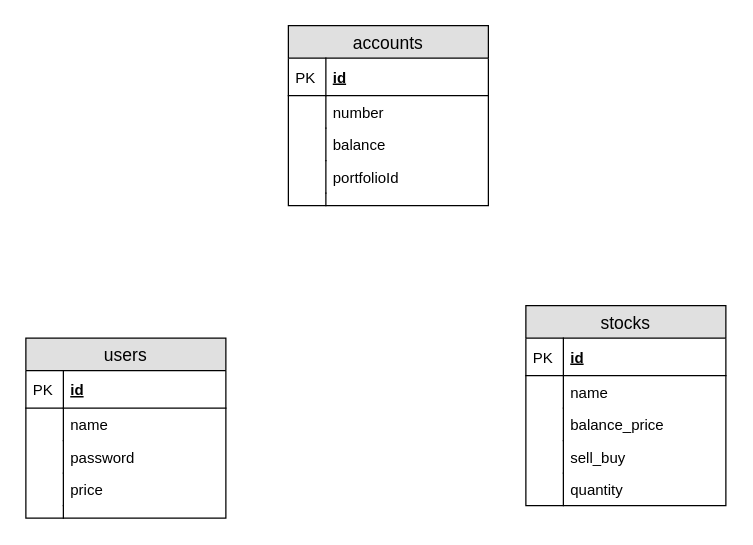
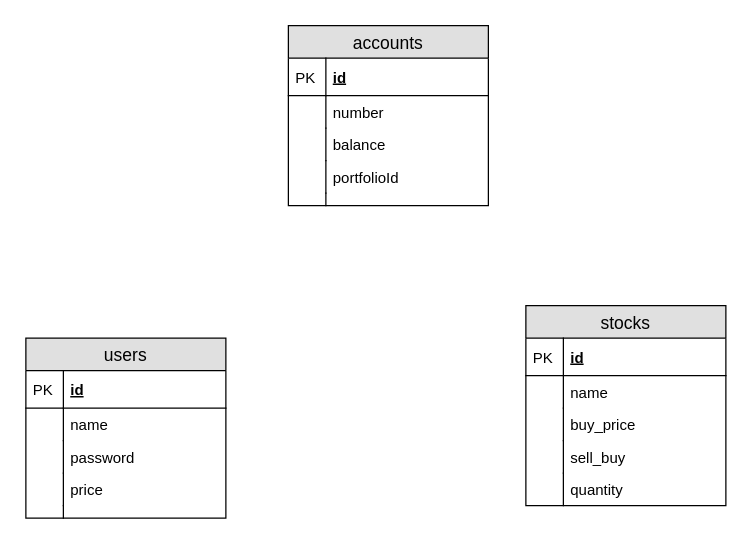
  <mxCell id="0" />
  <mxCell id="1" parent="0" />
  <mxCell id="2" value="users" style="swimlane;fontStyle=0;childLayout=stackLayout;horizontal=1;startSize=26;fillColor=#e0e0e0;horizontalStack=0;resizeParent=1;resizeParentMax=0;resizeLast=0;collapsible=1;marginBottom=0;swimlaneFillColor=#ffffff;align=center;fontSize=14;" vertex="1" parent="1"><mxGeometry x="20" y="270" width="160" height="144" as="geometry" /></mxCell>
  <mxCell id="3" value="id" style="shape=partialRectangle;top=0;left=0;right=0;bottom=1;align=left;verticalAlign=middle;fillColor=none;spacingLeft=34;spacingRight=4;overflow=hidden;rotatable=0;points=[[0,0.5],[1,0.5]];portConstraint=eastwest;dropTarget=0;fontStyle=5;fontSize=12;" vertex="1" parent="2"><mxGeometry y="26" width="160" height="30" as="geometry" /></mxCell>
  <mxCell id="4" value="PK" style="shape=partialRectangle;top=0;left=0;bottom=0;fillColor=none;align=left;verticalAlign=middle;spacingLeft=4;spacingRight=4;overflow=hidden;rotatable=0;points=[];portConstraint=eastwest;part=1;fontSize=12;" vertex="1" connectable="0" parent="3"><mxGeometry width="30" height="30" as="geometry" /></mxCell>
  <mxCell id="5" value="name" style="shape=partialRectangle;top=0;left=0;right=0;bottom=0;align=left;verticalAlign=top;fillColor=none;spacingLeft=34;spacingRight=4;overflow=hidden;rotatable=0;points=[[0,0.5],[1,0.5]];portConstraint=eastwest;dropTarget=0;fontSize=12;" vertex="1" parent="2"><mxGeometry y="56" width="160" height="26" as="geometry" /></mxCell>
  <mxCell id="6" value="" style="shape=partialRectangle;top=0;left=0;bottom=0;fillColor=none;align=left;verticalAlign=top;spacingLeft=4;spacingRight=4;overflow=hidden;rotatable=0;points=[];portConstraint=eastwest;part=1;fontSize=12;" vertex="1" connectable="0" parent="5"><mxGeometry width="30" height="26" as="geometry" /></mxCell>
  <mxCell id="7" value="password" style="shape=partialRectangle;top=0;left=0;right=0;bottom=0;align=left;verticalAlign=top;fillColor=none;spacingLeft=34;spacingRight=4;overflow=hidden;rotatable=0;points=[[0,0.5],[1,0.5]];portConstraint=eastwest;dropTarget=0;fontSize=12;" vertex="1" parent="2"><mxGeometry y="82" width="160" height="26" as="geometry" /></mxCell>
  <mxCell id="8" value="" style="shape=partialRectangle;top=0;left=0;bottom=0;fillColor=none;align=left;verticalAlign=top;spacingLeft=4;spacingRight=4;overflow=hidden;rotatable=0;points=[];portConstraint=eastwest;part=1;fontSize=12;" vertex="1" connectable="0" parent="7"><mxGeometry width="30" height="26" as="geometry" /></mxCell>
  <mxCell id="9" value="price" style="shape=partialRectangle;top=0;left=0;right=0;bottom=0;align=left;verticalAlign=top;fillColor=none;spacingLeft=34;spacingRight=4;overflow=hidden;rotatable=0;points=[[0,0.5],[1,0.5]];portConstraint=eastwest;dropTarget=0;fontSize=12;" vertex="1" parent="2"><mxGeometry y="108" width="160" height="26" as="geometry" /></mxCell>
  <mxCell id="10" value="" style="shape=partialRectangle;top=0;left=0;bottom=0;fillColor=none;align=left;verticalAlign=top;spacingLeft=4;spacingRight=4;overflow=hidden;rotatable=0;points=[];portConstraint=eastwest;part=1;fontSize=12;" vertex="1" connectable="0" parent="9"><mxGeometry width="30" height="26" as="geometry" /></mxCell>
  <mxCell id="11" value="" style="shape=partialRectangle;top=0;left=0;right=0;bottom=0;align=left;verticalAlign=top;fillColor=none;spacingLeft=34;spacingRight=4;overflow=hidden;rotatable=0;points=[[0,0.5],[1,0.5]];portConstraint=eastwest;dropTarget=0;fontSize=12;" vertex="1" parent="2"><mxGeometry y="134" width="160" height="10" as="geometry" /></mxCell>
  <mxCell id="12" value="" style="shape=partialRectangle;top=0;left=0;bottom=0;fillColor=none;align=left;verticalAlign=top;spacingLeft=4;spacingRight=4;overflow=hidden;rotatable=0;points=[];portConstraint=eastwest;part=1;fontSize=12;" vertex="1" connectable="0" parent="11"><mxGeometry width="30" height="10" as="geometry" /></mxCell>
  <mxCell id="13" value="accounts" style="swimlane;fontStyle=0;childLayout=stackLayout;horizontal=1;startSize=26;fillColor=#e0e0e0;horizontalStack=0;resizeParent=1;resizeParentMax=0;resizeLast=0;collapsible=1;marginBottom=0;swimlaneFillColor=#ffffff;align=center;fontSize=14;" vertex="1" parent="1"><mxGeometry x="230" y="20" width="160" height="144" as="geometry" /></mxCell>
  <mxCell id="14" value="id" style="shape=partialRectangle;top=0;left=0;right=0;bottom=1;align=left;verticalAlign=middle;fillColor=none;spacingLeft=34;spacingRight=4;overflow=hidden;rotatable=0;points=[[0,0.5],[1,0.5]];portConstraint=eastwest;dropTarget=0;fontStyle=5;fontSize=12;" vertex="1" parent="13"><mxGeometry y="26" width="160" height="30" as="geometry" /></mxCell>
  <mxCell id="15" value="PK" style="shape=partialRectangle;top=0;left=0;bottom=0;fillColor=none;align=left;verticalAlign=middle;spacingLeft=4;spacingRight=4;overflow=hidden;rotatable=0;points=[];portConstraint=eastwest;part=1;fontSize=12;" vertex="1" connectable="0" parent="14"><mxGeometry width="30" height="30" as="geometry" /></mxCell>
  <mxCell id="16" value="number" style="shape=partialRectangle;top=0;left=0;right=0;bottom=0;align=left;verticalAlign=top;fillColor=none;spacingLeft=34;spacingRight=4;overflow=hidden;rotatable=0;points=[[0,0.5],[1,0.5]];portConstraint=eastwest;dropTarget=0;fontSize=12;" vertex="1" parent="13"><mxGeometry y="56" width="160" height="26" as="geometry" /></mxCell>
  <mxCell id="17" value="" style="shape=partialRectangle;top=0;left=0;bottom=0;fillColor=none;align=left;verticalAlign=top;spacingLeft=4;spacingRight=4;overflow=hidden;rotatable=0;points=[];portConstraint=eastwest;part=1;fontSize=12;" vertex="1" connectable="0" parent="16"><mxGeometry width="30" height="26" as="geometry" /></mxCell>
  <mxCell id="18" value="balance" style="shape=partialRectangle;top=0;left=0;right=0;bottom=0;align=left;verticalAlign=top;fillColor=none;spacingLeft=34;spacingRight=4;overflow=hidden;rotatable=0;points=[[0,0.5],[1,0.5]];portConstraint=eastwest;dropTarget=0;fontSize=12;" vertex="1" parent="13"><mxGeometry y="82" width="160" height="26" as="geometry" /></mxCell>
  <mxCell id="19" value="" style="shape=partialRectangle;top=0;left=0;bottom=0;fillColor=none;align=left;verticalAlign=top;spacingLeft=4;spacingRight=4;overflow=hidden;rotatable=0;points=[];portConstraint=eastwest;part=1;fontSize=12;" vertex="1" connectable="0" parent="18"><mxGeometry width="30" height="26" as="geometry" /></mxCell>
  <mxCell id="20" value="portfolioId" style="shape=partialRectangle;top=0;left=0;right=0;bottom=0;align=left;verticalAlign=top;fillColor=none;spacingLeft=34;spacingRight=4;overflow=hidden;rotatable=0;points=[[0,0.5],[1,0.5]];portConstraint=eastwest;dropTarget=0;fontSize=12;" vertex="1" parent="13"><mxGeometry y="108" width="160" height="26" as="geometry" /></mxCell>
  <mxCell id="21" value="" style="shape=partialRectangle;top=0;left=0;bottom=0;fillColor=none;align=left;verticalAlign=top;spacingLeft=4;spacingRight=4;overflow=hidden;rotatable=0;points=[];portConstraint=eastwest;part=1;fontSize=12;" vertex="1" connectable="0" parent="20"><mxGeometry width="30" height="26" as="geometry" /></mxCell>
  <mxCell id="22" value="" style="shape=partialRectangle;top=0;left=0;right=0;bottom=0;align=left;verticalAlign=top;fillColor=none;spacingLeft=34;spacingRight=4;overflow=hidden;rotatable=0;points=[[0,0.5],[1,0.5]];portConstraint=eastwest;dropTarget=0;fontSize=12;" vertex="1" parent="13"><mxGeometry y="134" width="160" height="10" as="geometry" /></mxCell>
  <mxCell id="23" value="" style="shape=partialRectangle;top=0;left=0;bottom=0;fillColor=none;align=left;verticalAlign=top;spacingLeft=4;spacingRight=4;overflow=hidden;rotatable=0;points=[];portConstraint=eastwest;part=1;fontSize=12;" vertex="1" connectable="0" parent="22"><mxGeometry width="30" height="10" as="geometry" /></mxCell>
  <mxCell id="24" value="stocks" style="swimlane;fontStyle=0;childLayout=stackLayout;horizontal=1;startSize=26;fillColor=#e0e0e0;horizontalStack=0;resizeParent=1;resizeParentMax=0;resizeLast=0;collapsible=1;marginBottom=0;swimlaneFillColor=#ffffff;align=center;fontSize=14;" vertex="1" parent="1"><mxGeometry x="420" y="244" width="160" height="160" as="geometry" /></mxCell>
  <mxCell id="25" value="id" style="shape=partialRectangle;top=0;left=0;right=0;bottom=1;align=left;verticalAlign=middle;fillColor=none;spacingLeft=34;spacingRight=4;overflow=hidden;rotatable=0;points=[[0,0.5],[1,0.5]];portConstraint=eastwest;dropTarget=0;fontStyle=5;fontSize=12;" vertex="1" parent="24"><mxGeometry y="26" width="160" height="30" as="geometry" /></mxCell>
  <mxCell id="26" value="PK" style="shape=partialRectangle;top=0;left=0;bottom=0;fillColor=none;align=left;verticalAlign=middle;spacingLeft=4;spacingRight=4;overflow=hidden;rotatable=0;points=[];portConstraint=eastwest;part=1;fontSize=12;" vertex="1" connectable="0" parent="25"><mxGeometry width="30" height="30" as="geometry" /></mxCell>
  <mxCell id="27" value="name" style="shape=partialRectangle;top=0;left=0;right=0;bottom=0;align=left;verticalAlign=top;fillColor=none;spacingLeft=34;spacingRight=4;overflow=hidden;rotatable=0;points=[[0,0.5],[1,0.5]];portConstraint=eastwest;dropTarget=0;fontSize=12;" vertex="1" parent="24"><mxGeometry y="56" width="160" height="26" as="geometry" /></mxCell>
  <mxCell id="28" value="" style="shape=partialRectangle;top=0;left=0;bottom=0;fillColor=none;align=left;verticalAlign=top;spacingLeft=4;spacingRight=4;overflow=hidden;rotatable=0;points=[];portConstraint=eastwest;part=1;fontSize=12;" vertex="1" connectable="0" parent="27"><mxGeometry width="30" height="26" as="geometry" /></mxCell>
- <mxCell id="29" value="balance_price" style="shape=partialRectangle;top=0;left=0;right=0;bottom=0;align=left;verticalAlign=top;fillColor=none;spacingLeft=34;spacingRight=4;overflow=hidden;rotatable=0;points=[[0,0.5],[1,0.5]];portConstraint=eastwest;dropTarget=0;fontSize=12;" vertex="1" parent="24"><mxGeometry y="82" width="160" height="26" as="geometry" /></mxCell>
+ <mxCell id="29" value="buy_price" style="shape=partialRectangle;top=0;left=0;right=0;bottom=0;align=left;verticalAlign=top;fillColor=none;spacingLeft=34;spacingRight=4;overflow=hidden;rotatable=0;points=[[0,0.5],[1,0.5]];portConstraint=eastwest;dropTarget=0;fontSize=12;" vertex="1" parent="24"><mxGeometry y="82" width="160" height="26" as="geometry" /></mxCell>
  <mxCell id="30" value="" style="shape=partialRectangle;top=0;left=0;bottom=0;fillColor=none;align=left;verticalAlign=top;spacingLeft=4;spacingRight=4;overflow=hidden;rotatable=0;points=[];portConstraint=eastwest;part=1;fontSize=12;" vertex="1" connectable="0" parent="29"><mxGeometry width="30" height="26" as="geometry" /></mxCell>
  <mxCell id="31" value="sell_buy" style="shape=partialRectangle;top=0;left=0;right=0;bottom=0;align=left;verticalAlign=top;fillColor=none;spacingLeft=34;spacingRight=4;overflow=hidden;rotatable=0;points=[[0,0.5],[1,0.5]];portConstraint=eastwest;dropTarget=0;fontSize=12;" vertex="1" parent="24"><mxGeometry y="108" width="160" height="26" as="geometry" /></mxCell>
  <mxCell id="32" value="" style="shape=partialRectangle;top=0;left=0;bottom=0;fillColor=none;align=left;verticalAlign=top;spacingLeft=4;spacingRight=4;overflow=hidden;rotatable=0;points=[];portConstraint=eastwest;part=1;fontSize=12;" vertex="1" connectable="0" parent="31"><mxGeometry width="30" height="26" as="geometry" /></mxCell>
  <mxCell id="33" value="quantity" style="shape=partialRectangle;top=0;left=0;right=0;bottom=0;align=left;verticalAlign=top;fillColor=none;spacingLeft=34;spacingRight=4;overflow=hidden;rotatable=0;points=[[0,0.5],[1,0.5]];portConstraint=eastwest;dropTarget=0;fontSize=12;" vertex="1" parent="24"><mxGeometry y="134" width="160" height="26" as="geometry" /></mxCell>
  <mxCell id="34" value="" style="shape=partialRectangle;top=0;left=0;bottom=0;fillColor=none;align=left;verticalAlign=top;spacingLeft=4;spacingRight=4;overflow=hidden;rotatable=0;points=[];portConstraint=eastwest;part=1;fontSize=12;" vertex="1" connectable="0" parent="33"><mxGeometry width="30" height="26" as="geometry" /></mxCell>
